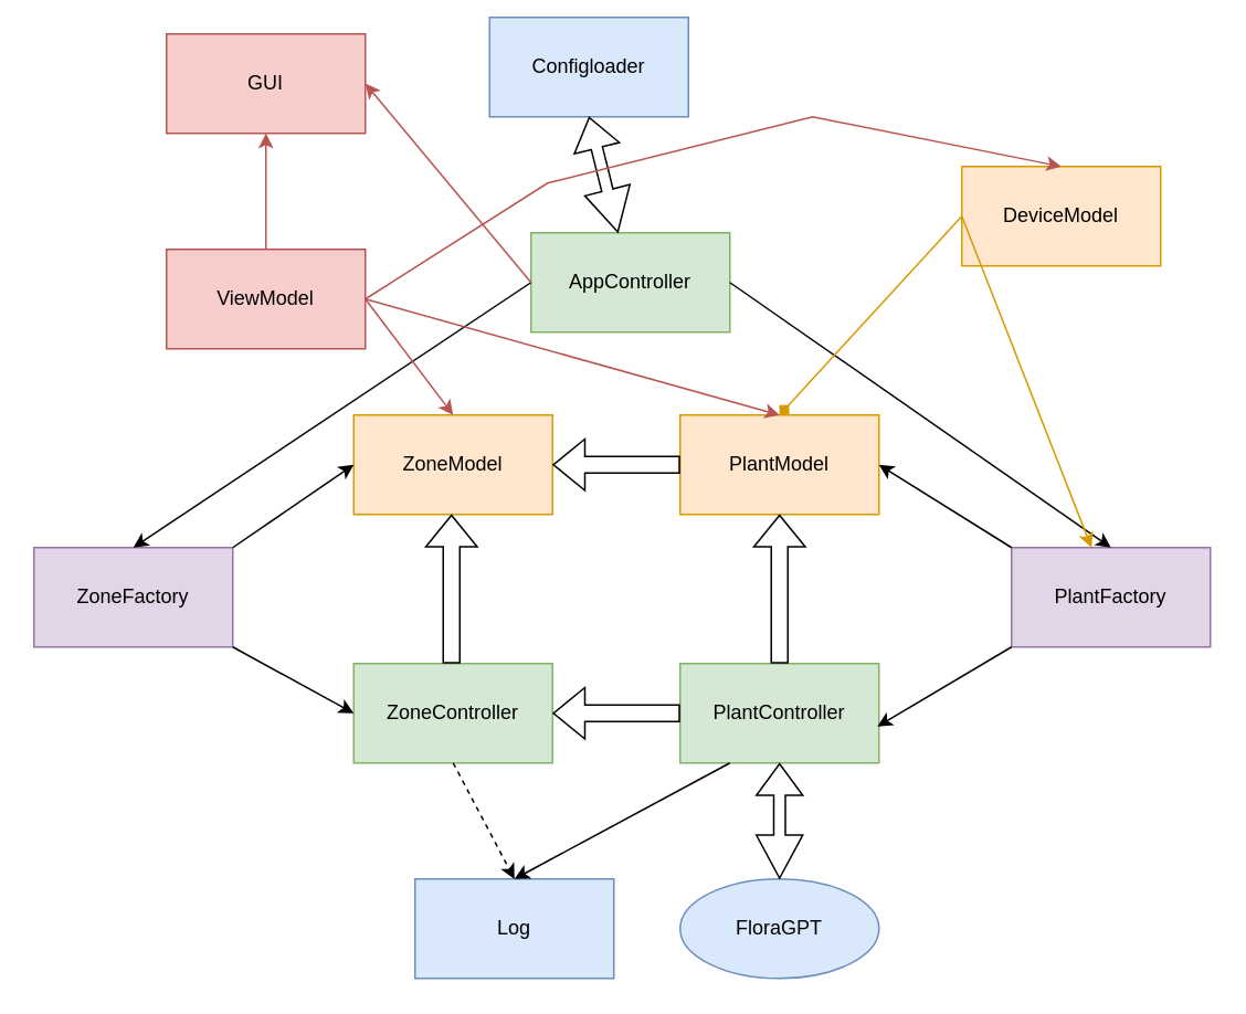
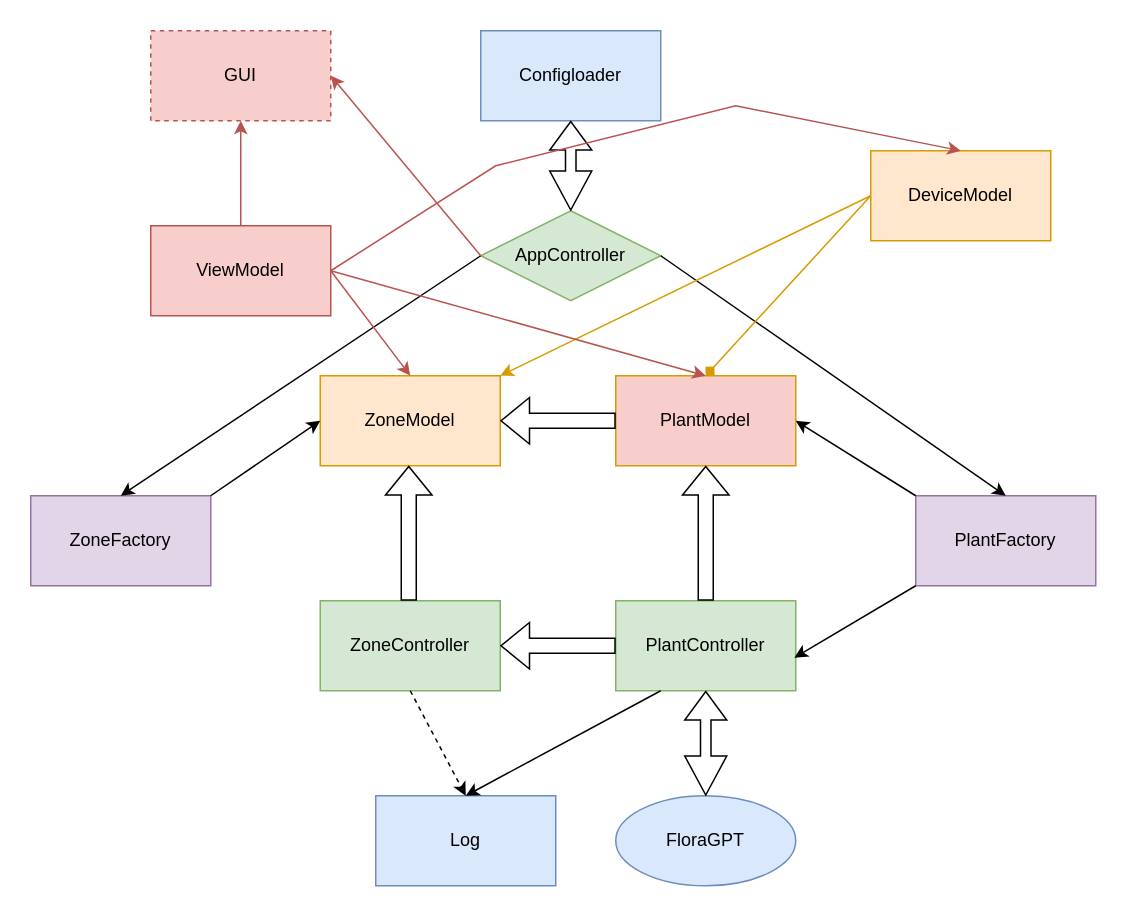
  <mxCell id="0" />
  <mxCell id="1" parent="0" />
  <mxCell id="2" value="ZoneController" style="rounded=0;whiteSpace=wrap;html=1;fillColor=#d5e8d4;strokeColor=#82b366;" parent="1" vertex="1"><mxGeometry x="213" y="400" width="120" height="60" as="geometry" /></mxCell>
  <mxCell id="3" value="DeviceModel" style="rounded=0;whiteSpace=wrap;html=1;fillColor=#ffe6cc;strokeColor=#d79b00;" parent="1" vertex="1"><mxGeometry x="580" y="100" width="120" height="60" as="geometry" /></mxCell>
  <mxCell id="4" value="Log" style="rounded=0;whiteSpace=wrap;html=1;fillColor=#dae8fc;strokeColor=#6c8ebf;" parent="1" vertex="1"><mxGeometry x="250" y="530" width="120" height="60" as="geometry" /></mxCell>
  <mxCell id="5" value="ZoneModel" style="rounded=0;whiteSpace=wrap;html=1;fillColor=#ffe6cc;strokeColor=#d79b00;" parent="1" vertex="1"><mxGeometry x="213" y="250" width="120" height="60" as="geometry" /></mxCell>
  <mxCell id="6" value="PlantController" style="rounded=0;whiteSpace=wrap;html=1;fillColor=#d5e8d4;strokeColor=#82b366;" parent="1" vertex="1"><mxGeometry x="410" y="400" width="120" height="60" as="geometry" /></mxCell>
- <mxCell id="7" value="PlantModel" style="rounded=0;whiteSpace=wrap;html=1;fillColor=#ffe6cc;strokeColor=#d79b00;" parent="1" vertex="1"><mxGeometry x="410" y="250" width="120" height="60" as="geometry" /></mxCell>
- <mxCell id="8" value="GUI" style="rounded=0;whiteSpace=wrap;html=1;fillColor=#f8cecc;strokeColor=#b85450;" parent="1" vertex="1"><mxGeometry x="100" y="20" width="120" height="60" as="geometry" /></mxCell>
+ <mxCell id="7" value="PlantModel" style="rounded=0;whiteSpace=wrap;html=1;fillColor=#f8cecc;strokeColor=#d79b00;" parent="1" vertex="1"><mxGeometry x="410" y="250" width="120" height="60" as="geometry" /></mxCell>
+ <mxCell id="8" value="GUI" style="rounded=0;whiteSpace=wrap;html=1;fillColor=#f8cecc;strokeColor=#b85450;dashed=1;" parent="1" vertex="1"><mxGeometry x="100" y="20" width="120" height="60" as="geometry" /></mxCell>
  <mxCell id="9" value="FloraGPT" style="ellipse;whiteSpace=wrap;html=1;fillColor=#dae8fc;strokeColor=#6c8ebf;" parent="1" vertex="1"><mxGeometry x="410" y="530" width="120" height="60" as="geometry" /></mxCell>
  <mxCell id="10" value="" style="shape=flexArrow;endArrow=classic;startArrow=classic;html=1;rounded=0;exitX=0.5;exitY=1;exitDx=0;exitDy=0;width=7;endSize=8.32;entryX=0.5;entryY=0;entryDx=0;entryDy=0;" parent="1" source="6" target="9" edge="1"><mxGeometry width="100" height="100" relative="1" as="geometry"><mxPoint x="220" y="410" as="sourcePoint" /><mxPoint x="320" y="310" as="targetPoint" /></mxGeometry></mxCell>
  <mxCell id="11" value="" style="shape=flexArrow;endArrow=classic;html=1;rounded=0;exitX=0.5;exitY=0;exitDx=0;exitDy=0;entryX=0.5;entryY=1;entryDx=0;entryDy=0;" parent="1" source="6" target="7" edge="1"><mxGeometry width="50" height="50" relative="1" as="geometry"><mxPoint x="250" y="380" as="sourcePoint" /><mxPoint x="300" y="330" as="targetPoint" /></mxGeometry></mxCell>
  <mxCell id="12" value="" style="shape=flexArrow;endArrow=classic;html=1;rounded=0;exitX=0;exitY=0.5;exitDx=0;exitDy=0;entryX=1;entryY=0.5;entryDx=0;entryDy=0;" parent="1" source="6" target="2" edge="1"><mxGeometry width="50" height="50" relative="1" as="geometry"><mxPoint x="480" y="410" as="sourcePoint" /><mxPoint x="480" y="320" as="targetPoint" /></mxGeometry></mxCell>
  <mxCell id="13" value="" style="shape=flexArrow;endArrow=classic;html=1;rounded=0;exitX=0;exitY=0.5;exitDx=0;exitDy=0;entryX=1;entryY=0.5;entryDx=0;entryDy=0;" parent="1" source="7" target="5" edge="1"><mxGeometry width="50" height="50" relative="1" as="geometry"><mxPoint x="420" y="440" as="sourcePoint" /><mxPoint x="343" y="440" as="targetPoint" /></mxGeometry></mxCell>
  <mxCell id="14" value="" style="shape=flexArrow;endArrow=classic;html=1;rounded=0;exitX=0.5;exitY=0;exitDx=0;exitDy=0;entryX=0.5;entryY=1;entryDx=0;entryDy=0;" parent="1" edge="1"><mxGeometry width="50" height="50" relative="1" as="geometry"><mxPoint x="272" y="400" as="sourcePoint" /><mxPoint x="272" y="310" as="targetPoint" /></mxGeometry></mxCell>
  <mxCell id="15" value="" style="endArrow=classic;html=1;rounded=0;entryX=0.5;entryY=0;entryDx=0;entryDy=0;exitX=0.5;exitY=1;exitDx=0;exitDy=0;dashed=1;" parent="1" source="2" target="4" edge="1"><mxGeometry width="50" height="50" relative="1" as="geometry"><mxPoint x="250" y="380" as="sourcePoint" /><mxPoint x="300" y="330" as="targetPoint" /></mxGeometry></mxCell>
  <mxCell id="16" value="" style="endArrow=classic;html=1;rounded=0;entryX=0.5;entryY=0;entryDx=0;entryDy=0;exitX=0.25;exitY=1;exitDx=0;exitDy=0;" parent="1" source="6" target="4" edge="1"><mxGeometry width="50" height="50" relative="1" as="geometry"><mxPoint x="283" y="470" as="sourcePoint" /><mxPoint x="320" y="540" as="targetPoint" /></mxGeometry></mxCell>
  <mxCell id="17" value="ZoneFactory" style="rounded=0;whiteSpace=wrap;html=1;fillColor=#e1d5e7;strokeColor=#9673a6;" parent="1" vertex="1"><mxGeometry x="20" y="330" width="120" height="60" as="geometry" /></mxCell>
  <mxCell id="18" value="PlantFactory" style="rounded=0;whiteSpace=wrap;html=1;fillColor=#e1d5e7;strokeColor=#9673a6;" parent="1" vertex="1"><mxGeometry x="610" y="330" width="120" height="60" as="geometry" /></mxCell>
  <mxCell id="19" value="" style="endArrow=classic;html=1;rounded=0;exitX=1;exitY=0;exitDx=0;exitDy=0;entryX=0;entryY=0.5;entryDx=0;entryDy=0;" parent="1" source="17" target="5" edge="1"><mxGeometry width="50" height="50" relative="1" as="geometry"><mxPoint x="250" y="380" as="sourcePoint" /><mxPoint x="300" y="330" as="targetPoint" /></mxGeometry></mxCell>
- <mxCell id="20" value="" style="endArrow=classic;html=1;rounded=0;exitX=1;exitY=1;exitDx=0;exitDy=0;entryX=0;entryY=0.5;entryDx=0;entryDy=0;" parent="1" source="17" target="2" edge="1"><mxGeometry width="50" height="50" relative="1" as="geometry"><mxPoint x="150" y="340" as="sourcePoint" /><mxPoint x="223" y="290" as="targetPoint" /></mxGeometry></mxCell>
  <mxCell id="21" value="" style="endArrow=classic;html=1;rounded=0;exitX=0;exitY=1;exitDx=0;exitDy=0;entryX=0.992;entryY=0.633;entryDx=0;entryDy=0;entryPerimeter=0;" parent="1" source="18" target="6" edge="1"><mxGeometry width="50" height="50" relative="1" as="geometry"><mxPoint x="160" y="350" as="sourcePoint" /><mxPoint x="233" y="300" as="targetPoint" /></mxGeometry></mxCell>
  <mxCell id="22" value="" style="endArrow=classic;html=1;rounded=0;exitX=0;exitY=0;exitDx=0;exitDy=0;entryX=1;entryY=0.5;entryDx=0;entryDy=0;" parent="1" source="18" target="7" edge="1"><mxGeometry width="50" height="50" relative="1" as="geometry"><mxPoint x="590" y="400" as="sourcePoint" /><mxPoint x="540" y="470" as="targetPoint" /></mxGeometry></mxCell>
- <mxCell id="23" value="Configloader" style="rounded=0;whiteSpace=wrap;html=1;fillColor=#dae8fc;strokeColor=#6c8ebf;" parent="1" vertex="1"><mxGeometry x="295" y="10" width="120" height="60" as="geometry" /></mxCell>
- <mxCell id="24" value="AppController" style="rounded=0;whiteSpace=wrap;html=1;fillColor=#d5e8d4;strokeColor=#82b366;" parent="1" vertex="1"><mxGeometry x="320" y="140" width="120" height="60" as="geometry" /></mxCell>
+ <mxCell id="23" value="Configloader" style="rounded=0;whiteSpace=wrap;html=1;fillColor=#dae8fc;strokeColor=#6c8ebf;" parent="1" vertex="1"><mxGeometry x="320" y="20" width="120" height="60" as="geometry" /></mxCell>
+ <mxCell id="24" value="AppController" style="rhombus;whiteSpace=wrap;html=1;fillColor=#d5e8d4;strokeColor=#82b366;" parent="1" vertex="1"><mxGeometry x="320" y="140" width="120" height="60" as="geometry" /></mxCell>
  <mxCell id="25" value="" style="shape=flexArrow;endArrow=classic;startArrow=classic;html=1;rounded=0;exitX=0.5;exitY=1;exitDx=0;exitDy=0;width=7;endSize=8.32;" parent="1" source="23" target="24" edge="1"><mxGeometry width="100" height="100" relative="1" as="geometry"><mxPoint x="480" y="470" as="sourcePoint" /><mxPoint x="480" y="540" as="targetPoint" /></mxGeometry></mxCell>
  <mxCell id="26" value="" style="endArrow=classic;html=1;rounded=0;exitX=1;exitY=0.5;exitDx=0;exitDy=0;entryX=0.5;entryY=0;entryDx=0;entryDy=0;" parent="1" source="24" target="18" edge="1"><mxGeometry width="50" height="50" relative="1" as="geometry"><mxPoint x="590" y="340" as="sourcePoint" /><mxPoint x="540" y="260" as="targetPoint" /></mxGeometry></mxCell>
  <mxCell id="27" value="" style="endArrow=classic;html=1;rounded=0;exitX=0;exitY=0.5;exitDx=0;exitDy=0;entryX=0.5;entryY=0;entryDx=0;entryDy=0;" parent="1" source="24" target="17" edge="1"><mxGeometry width="50" height="50" relative="1" as="geometry"><mxPoint x="450" y="170" as="sourcePoint" /><mxPoint x="650" y="340" as="targetPoint" /></mxGeometry></mxCell>
- <mxCell id="28" value="" style="endArrow=classic;html=1;rounded=0;exitX=0;exitY=0.5;exitDx=0;exitDy=0;fillColor=#ffe6cc;strokeColor=#d79b00;" parent="1" source="3" target="18" edge="1"><mxGeometry width="50" height="50" relative="1" as="geometry"><mxPoint x="310" y="300" as="sourcePoint" /><mxPoint x="360" y="250" as="targetPoint" /></mxGeometry></mxCell>
+ <mxCell id="28" value="" style="endArrow=classic;html=1;rounded=0;entryX=1;entryY=0;entryDx=0;entryDy=0;exitX=0;exitY=0.5;exitDx=0;exitDy=0;fillColor=#ffe6cc;strokeColor=#d79b00;" parent="1" source="3" target="5" edge="1"><mxGeometry width="50" height="50" relative="1" as="geometry"><mxPoint x="310" y="300" as="sourcePoint" /><mxPoint x="360" y="250" as="targetPoint" /></mxGeometry></mxCell>
  <mxCell id="29" value="" style="endArrow=diamond;html=1;rounded=0;entryX=0.5;entryY=0;entryDx=0;entryDy=0;exitX=0;exitY=0.5;exitDx=0;exitDy=0;fillColor=#ffe6cc;strokeColor=#d79b00;" parent="1" source="3" target="7" edge="1"><mxGeometry width="50" height="50" relative="1" as="geometry"><mxPoint x="590" y="170" as="sourcePoint" /><mxPoint x="343" y="260" as="targetPoint" /></mxGeometry></mxCell>
  <mxCell id="30" value="ViewModel" style="rounded=0;whiteSpace=wrap;html=1;fillColor=#f8cecc;strokeColor=#b85450;" parent="1" vertex="1"><mxGeometry x="100" y="150" width="120" height="60" as="geometry" /></mxCell>
  <mxCell id="31" value="" style="endArrow=classic;html=1;rounded=0;entryX=0.5;entryY=0;entryDx=0;entryDy=0;exitX=1;exitY=0.5;exitDx=0;exitDy=0;fillColor=#f8cecc;strokeColor=#b85450;" parent="1" source="30" target="5" edge="1"><mxGeometry width="50" height="50" relative="1" as="geometry"><mxPoint x="590" y="140" as="sourcePoint" /><mxPoint x="480" y="260" as="targetPoint" /></mxGeometry></mxCell>
  <mxCell id="32" value="" style="endArrow=classic;html=1;rounded=0;exitX=1;exitY=0.5;exitDx=0;exitDy=0;fillColor=#f8cecc;strokeColor=#b85450;entryX=0.5;entryY=0;entryDx=0;entryDy=0;" parent="1" source="30" target="3" edge="1"><mxGeometry width="50" height="50" relative="1" as="geometry"><mxPoint x="230" y="190" as="sourcePoint" /><mxPoint x="480" y="260" as="targetPoint" /><Array as="points"><mxPoint x="330" y="110" /><mxPoint x="490" y="70" /></Array></mxGeometry></mxCell>
  <mxCell id="33" value="" style="endArrow=classic;html=1;rounded=0;fillColor=#f8cecc;strokeColor=#b85450;exitX=0.5;exitY=0;exitDx=0;exitDy=0;entryX=0.5;entryY=1;entryDx=0;entryDy=0;" parent="1" source="30" target="8" edge="1"><mxGeometry width="50" height="50" relative="1" as="geometry"><mxPoint x="320" y="170" as="sourcePoint" /><mxPoint x="210" y="50" as="targetPoint" /></mxGeometry></mxCell>
  <mxCell id="34" value="" style="endArrow=classic;html=1;rounded=0;fillColor=#f8cecc;strokeColor=#b85450;exitX=0;exitY=0.5;exitDx=0;exitDy=0;entryX=1;entryY=0.5;entryDx=0;entryDy=0;" parent="1" source="24" target="8" edge="1"><mxGeometry width="50" height="50" relative="1" as="geometry"><mxPoint x="170" y="160" as="sourcePoint" /><mxPoint x="170" y="90" as="targetPoint" /></mxGeometry></mxCell>
  <mxCell id="35" value="" style="endArrow=classic;html=1;rounded=0;exitX=1;exitY=0.5;exitDx=0;exitDy=0;fillColor=#f8cecc;strokeColor=#b85450;" parent="1" source="30" edge="1"><mxGeometry width="50" height="50" relative="1" as="geometry"><mxPoint x="230" y="190" as="sourcePoint" /><mxPoint x="470" y="250" as="targetPoint" /></mxGeometry></mxCell>
